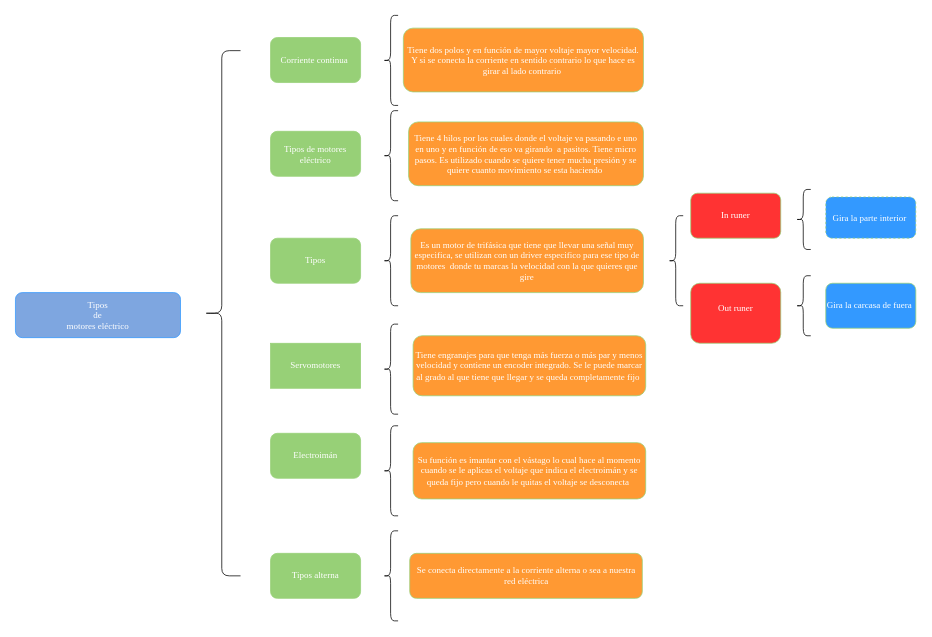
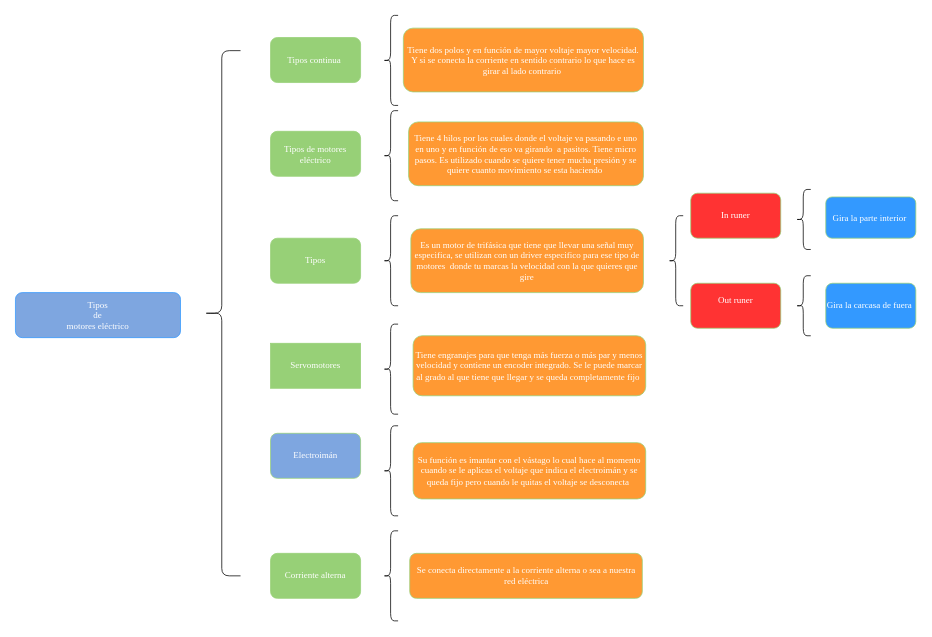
  <mxCell id="0" />
  <mxCell id="1" parent="0" />
  <mxCell id="2" value="" style="shape=curlyBracket;whiteSpace=wrap;html=1;rounded=1;" vertex="1" parent="1"><mxGeometry x="270" y="67" width="50" height="700" as="geometry" /></mxCell>
  <mxCell id="3" value="&lt;font face=&quot;Verdana&quot; color=&quot;#ffffff&quot;&gt;Tipos &lt;br&gt;de &lt;br&gt;motores eléctrico&lt;/font&gt;" style="rounded=1;whiteSpace=wrap;html=1;strokeColor=#3399FF;fillColor=#7EA6E0;" vertex="1" parent="1"><mxGeometry x="20" y="389.5" width="220" height="60" as="geometry" /></mxCell>
- <mxCell id="4" value="&lt;font face=&quot;Verdana&quot; color=&quot;#ffffff&quot;&gt;Tipos alterna&lt;/font&gt;" style="rounded=1;whiteSpace=wrap;html=1;fillColor=#97D077;strokeColor=#97D077;" vertex="1" parent="1"><mxGeometry x="360" y="737" width="120" height="60" as="geometry" /></mxCell>
- <mxCell id="5" value="&lt;font face=&quot;Verdana&quot; color=&quot;#ffffff&quot;&gt;Electroimán&lt;/font&gt;" style="rounded=1;whiteSpace=wrap;html=1;fillColor=#97D077;strokeColor=#97D077;" vertex="1" parent="1"><mxGeometry x="360" y="577" width="120" height="60" as="geometry" /></mxCell>
+ <mxCell id="4" value="&lt;font face=&quot;Verdana&quot; color=&quot;#ffffff&quot;&gt;Corriente alterna&lt;/font&gt;" style="rounded=1;whiteSpace=wrap;html=1;fillColor=#97D077;strokeColor=#97D077;" vertex="1" parent="1"><mxGeometry x="360" y="737" width="120" height="60" as="geometry" /></mxCell>
+ <mxCell id="5" value="&lt;font face=&quot;Verdana&quot; color=&quot;#ffffff&quot;&gt;Electroimán&lt;/font&gt;" style="rounded=1;whiteSpace=wrap;html=1;fillColor=#7ea6e0;strokeColor=#97D077;" vertex="1" parent="1"><mxGeometry x="360" y="577" width="120" height="60" as="geometry" /></mxCell>
  <mxCell id="6" value="&lt;font face=&quot;Verdana&quot; color=&quot;#ffffff&quot;&gt;Tipos de motores eléctrico&lt;/font&gt;" style="rounded=1;whiteSpace=wrap;html=1;strokeColor=#97D077;fillColor=#97D077;" vertex="1" parent="1"><mxGeometry x="360" y="174.5" width="120" height="60" as="geometry" /></mxCell>
  <mxCell id="7" value="&lt;font color=&quot;#ffffff&quot; face=&quot;Verdana&quot;&gt;Servomotores&lt;/font&gt;" style="whiteSpace=wrap;html=1;fillColor=#97D077;strokeColor=#97D077;rounded=0;" vertex="1" parent="1"><mxGeometry x="360" y="457" width="120" height="60" as="geometry" /></mxCell>
- <mxCell id="8" value="&lt;font face=&quot;Verdana&quot; color=&quot;#ffffff&quot;&gt;Corriente continua&amp;nbsp;&lt;/font&gt;" style="rounded=1;whiteSpace=wrap;html=1;fillColor=#97D077;strokeColor=#97D077;" vertex="1" parent="1"><mxGeometry x="360" y="49.5" width="120" height="60" as="geometry" /></mxCell>
+ <mxCell id="8" value="&lt;font face=&quot;Verdana&quot; color=&quot;#ffffff&quot;&gt;Tipos continua&amp;nbsp;&lt;/font&gt;" style="rounded=1;whiteSpace=wrap;html=1;fillColor=#97D077;strokeColor=#97D077;" vertex="1" parent="1"><mxGeometry x="360" y="49.5" width="120" height="60" as="geometry" /></mxCell>
  <mxCell id="9" value="&lt;font face=&quot;Verdana&quot; color=&quot;#ffffff&quot;&gt;Tipos&lt;/font&gt;" style="rounded=1;whiteSpace=wrap;html=1;fillColor=#97D077;strokeColor=#97D077;" vertex="1" parent="1"><mxGeometry x="360" y="317" width="120" height="60" as="geometry" /></mxCell>
  <mxCell id="10" value="&lt;font face=&quot;Verdana&quot; color=&quot;#ffffff&quot;&gt;Su función&amp;nbsp;es imantar con el vástago&amp;nbsp;lo cual hace al momento cuando se le aplicas el voltaje que indica el electroimán y se queda fijo pero cuando le quitas el voltaje se desconecta&amp;nbsp;&lt;/font&gt;" style="rounded=1;whiteSpace=wrap;html=1;strokeColor=#97D077;fillColor=#FF9933;" vertex="1" parent="1"><mxGeometry x="550" y="589.5" width="310" height="75" as="geometry" /></mxCell>
  <mxCell id="11" value="&lt;font color=&quot;#ffffff&quot; face=&quot;Verdana&quot;&gt;Tiene engranajes para&amp;nbsp;que tenga más fuerza o más par y menos velocidad y contiene&amp;nbsp;un encoder integrado. Se le puede marcar al grado al que tiene que llegar y se queda&amp;nbsp;completamente fijo&amp;nbsp;&lt;/font&gt;" style="rounded=1;whiteSpace=wrap;html=1;strokeColor=#97D077;fillColor=#FF9933;" vertex="1" parent="1"><mxGeometry x="550" y="447" width="310" height="80" as="geometry" /></mxCell>
  <mxCell id="12" value="&lt;font face=&quot;Verdana&quot; color=&quot;#ffffff&quot;&gt;Tiene dos polos y en función&amp;nbsp;de mayor voltaje mayor velocidad. Y si se conecta la corriente en sentido contrario lo que hace es girar al lado contrario&amp;nbsp;&lt;/font&gt;" style="rounded=1;whiteSpace=wrap;html=1;strokeColor=#97D077;fillColor=#FF9933;" vertex="1" parent="1"><mxGeometry x="537" y="37" width="320" height="85" as="geometry" /></mxCell>
  <mxCell id="13" value="&lt;font face=&quot;Verdana&quot; color=&quot;#ffffff&quot;&gt;Tiene 4 hilos por los cuales donde el voltaje va pasando&amp;nbsp;e uno en uno y en función&amp;nbsp;de eso va girando&amp;nbsp; a pasitos. Tiene micro pasos. Es utilizado cuando se quiere tener mucha presión&amp;nbsp;y se quiere&amp;nbsp;cuanto movimiento se esta haciendo&amp;nbsp;&lt;/font&gt;" style="rounded=1;whiteSpace=wrap;html=1;strokeColor=#97D077;fillColor=#FF9933;" vertex="1" parent="1"><mxGeometry x="544" y="162" width="313" height="85" as="geometry" /></mxCell>
  <mxCell id="14" value="&lt;font face=&quot;Verdana&quot; color=&quot;#ffffff&quot;&gt;Es un motor de trifásica que tiene que llevar una señal muy especifica, se utilizan con un driver especifico&amp;nbsp;para ese tipo de motores&amp;nbsp; donde tu marcas la velocidad con la que quieres que gire&lt;/font&gt;" style="rounded=1;whiteSpace=wrap;html=1;strokeColor=#97D077;fillColor=#FF9933;" vertex="1" parent="1"><mxGeometry x="547" y="304.5" width="310" height="85" as="geometry" /></mxCell>
  <mxCell id="15" value="&lt;font face=&quot;Verdana&quot; color=&quot;#ffffff&quot;&gt;In runer&lt;/font&gt;" style="rounded=1;whiteSpace=wrap;html=1;strokeColor=#97D077;fillColor=#FF3333;" vertex="1" parent="1"><mxGeometry x="920" y="257" width="120" height="60" as="geometry" /></mxCell>
- <mxCell id="16" value="&lt;font face=&quot;Verdana&quot; color=&quot;#ffffff&quot;&gt;Out runer&lt;br&gt;&lt;br&gt;&lt;/font&gt;" style="rounded=1;whiteSpace=wrap;html=1;strokeColor=#97D077;fillColor=#FF3333;" vertex="1" parent="1"><mxGeometry x="920" y="377" width="120" height="80" as="geometry" /></mxCell>
- <mxCell id="17" value="&lt;font face=&quot;Verdana&quot; color=&quot;#ffffff&quot;&gt;Gira la parte interior&amp;nbsp;&lt;/font&gt;" style="rounded=1;whiteSpace=wrap;html=1;strokeColor=#97D077;fillColor=#3399FF;dashed=1;" vertex="1" parent="1"><mxGeometry x="1100" y="262" width="120" height="55" as="geometry" /></mxCell>
+ <mxCell id="16" value="&lt;font face=&quot;Verdana&quot; color=&quot;#ffffff&quot;&gt;Out runer&lt;br&gt;&lt;br&gt;&lt;/font&gt;" style="rounded=1;whiteSpace=wrap;html=1;strokeColor=#97D077;fillColor=#FF3333;" vertex="1" parent="1"><mxGeometry x="920" y="377" width="120" height="60" as="geometry" /></mxCell>
+ <mxCell id="17" value="&lt;font face=&quot;Verdana&quot; color=&quot;#ffffff&quot;&gt;Gira la parte interior&amp;nbsp;&lt;/font&gt;" style="rounded=1;whiteSpace=wrap;html=1;strokeColor=#97D077;fillColor=#3399FF;" vertex="1" parent="1"><mxGeometry x="1100" y="262" width="120" height="55" as="geometry" /></mxCell>
  <mxCell id="18" value="&lt;font face=&quot;Verdana&quot; color=&quot;#ffffff&quot;&gt;Gira la carcasa de fuera&amp;nbsp;&lt;/font&gt;" style="rounded=1;whiteSpace=wrap;html=1;strokeColor=#97D077;fillColor=#3399FF;" vertex="1" parent="1"><mxGeometry x="1100" y="377" width="120" height="60" as="geometry" /></mxCell>
  <mxCell id="19" value="&lt;font color=&quot;#ffffff&quot; face=&quot;Verdana&quot;&gt;Se conecta directamente a la corriente alterna o sea a nuestra red&amp;nbsp;eléctrica&lt;/font&gt;" style="rounded=1;whiteSpace=wrap;html=1;strokeColor=#97D077;fillColor=#FF9933;" vertex="1" parent="1"><mxGeometry x="545.5" y="737" width="310" height="60" as="geometry" /></mxCell>
  <mxCell id="20" value="" style="shape=curlyBracket;whiteSpace=wrap;html=1;rounded=1;fillColor=#000000;" vertex="1" parent="1"><mxGeometry x="510" y="20" width="20" height="120" as="geometry" /></mxCell>
  <mxCell id="21" style="edgeStyle=orthogonalEdgeStyle;rounded=0;orthogonalLoop=1;jettySize=auto;html=1;exitX=0.5;exitY=1;exitDx=0;exitDy=0;" edge="1" parent="1" source="8" target="8"><mxGeometry relative="1" as="geometry" /></mxCell>
  <mxCell id="22" value="" style="shape=curlyBracket;whiteSpace=wrap;html=1;rounded=1;fillColor=#000000;" vertex="1" parent="1"><mxGeometry x="510" y="147" width="20" height="120" as="geometry" /></mxCell>
  <mxCell id="23" value="" style="shape=curlyBracket;whiteSpace=wrap;html=1;rounded=1;fillColor=#000000;" vertex="1" parent="1"><mxGeometry x="510" y="287" width="20" height="120" as="geometry" /></mxCell>
  <mxCell id="24" value="" style="shape=curlyBracket;whiteSpace=wrap;html=1;rounded=1;fillColor=#000000;" vertex="1" parent="1"><mxGeometry x="510" y="431.5" width="20" height="120" as="geometry" /></mxCell>
  <mxCell id="25" value="" style="shape=curlyBracket;whiteSpace=wrap;html=1;rounded=1;fillColor=#000000;" vertex="1" parent="1"><mxGeometry x="510" y="707" width="20" height="120" as="geometry" /></mxCell>
  <mxCell id="26" value="" style="shape=curlyBracket;whiteSpace=wrap;html=1;rounded=1;fillColor=#000000;" vertex="1" parent="1"><mxGeometry x="510" y="567" width="20" height="120" as="geometry" /></mxCell>
  <mxCell id="27" value="" style="shape=curlyBracket;whiteSpace=wrap;html=1;rounded=1;fillColor=#000000;" vertex="1" parent="1"><mxGeometry x="890" y="287" width="20" height="120" as="geometry" /></mxCell>
  <mxCell id="28" value="" style="shape=curlyBracket;whiteSpace=wrap;html=1;rounded=1;fillColor=#000000;" vertex="1" parent="1"><mxGeometry x="1060" y="367" width="20" height="80" as="geometry" /></mxCell>
  <mxCell id="29" value="" style="shape=curlyBracket;whiteSpace=wrap;html=1;rounded=1;fillColor=#000000;size=0.5;" vertex="1" parent="1"><mxGeometry x="1060" y="252" width="20" height="80" as="geometry" /></mxCell>
